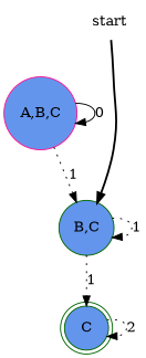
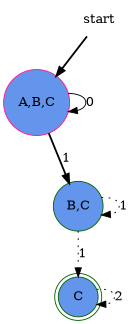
  digraph {
    rankdir=TB
    node [color=darkgreen shape=circle fillcolor=cornflowerblue style=filled]
    edge [style=dotted]
    start [shape=plaintext fillcolor="" style=""]
    n2 [color=deeppink label="A,B,C"]
    n3 [label="B,C"]
    n4 [label=C shape=doublecircle]
-   start -> n3 [style=bold]
+   start -> n2 [style=bold]
    n2 -> n2 [label=0 style=solid]
-   n2 -> n3 [label=1]
+   n2 -> n3 [label=1 style=bold]
    n3 -> n3 [label=1]
    n3 -> n4 [label=1]
    n4 -> n4 [label=2]
  }
